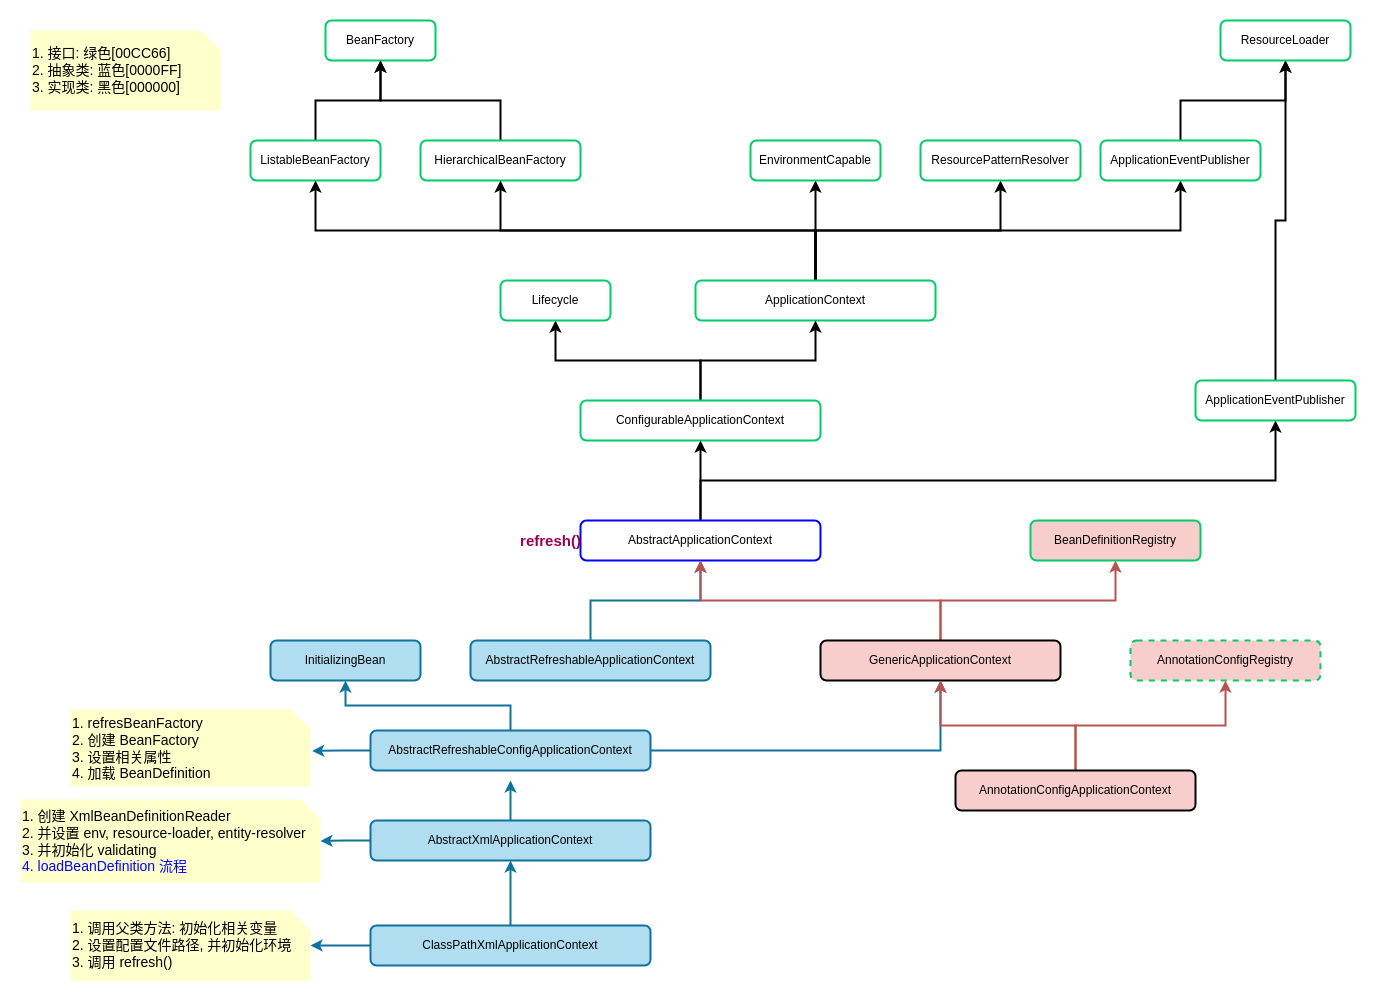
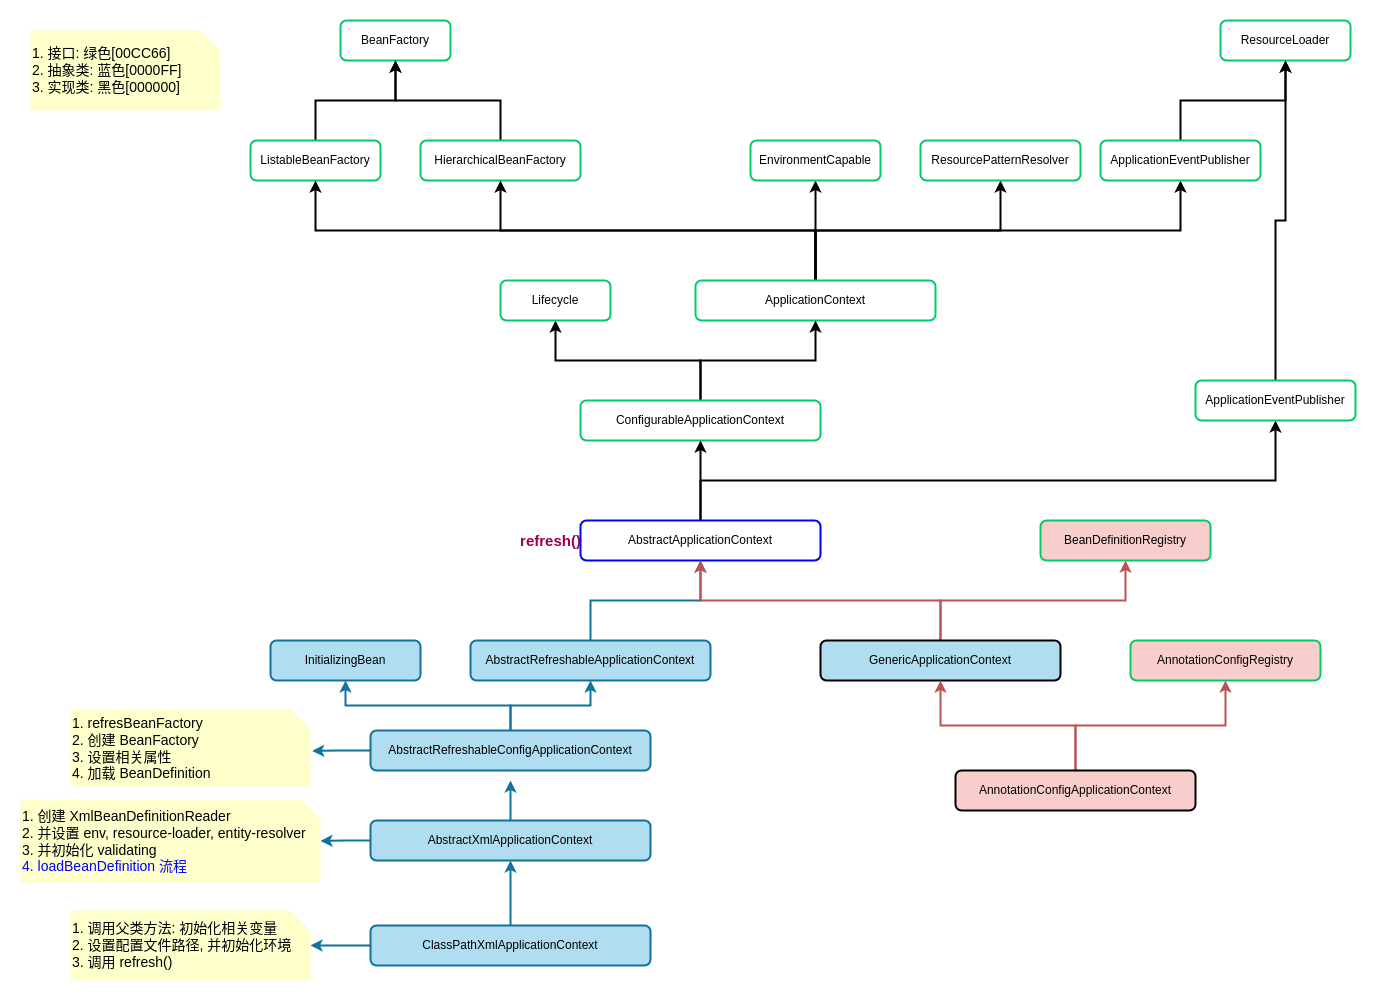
  <mxCell id="0" />
  <mxCell id="1" parent="0" />
- <mxCell id="2" value="BeanFactory" style="rounded=1;whiteSpace=wrap;html=1;strokeWidth=2;strokeColor=#00CC66;" parent="1" vertex="1"><mxGeometry x="325" y="20" width="110" height="40" as="geometry" /></mxCell>
+ <mxCell id="2" value="BeanFactory" style="rounded=1;whiteSpace=wrap;html=1;strokeWidth=2;strokeColor=#00CC66;" parent="1" vertex="1"><mxGeometry x="340" y="20" width="110" height="40" as="geometry" /></mxCell>
  <mxCell id="3" style="edgeStyle=orthogonalEdgeStyle;rounded=0;orthogonalLoop=1;jettySize=auto;html=1;entryX=0.5;entryY=1;entryDx=0;entryDy=0;strokeWidth=2;" parent="1" source="4" target="2" edge="1"><mxGeometry relative="1" as="geometry" /></mxCell>
  <mxCell id="4" value="ListableBeanFactory" style="rounded=1;whiteSpace=wrap;html=1;strokeWidth=2;strokeColor=#00CC66;" parent="1" vertex="1"><mxGeometry x="250" y="140" width="130" height="40" as="geometry" /></mxCell>
  <mxCell id="5" style="edgeStyle=orthogonalEdgeStyle;rounded=0;orthogonalLoop=1;jettySize=auto;html=1;entryX=0.5;entryY=1;entryDx=0;entryDy=0;strokeWidth=2;" parent="1" source="6" target="2" edge="1"><mxGeometry relative="1" as="geometry" /></mxCell>
  <mxCell id="6" value="HierarchicalBeanFactory" style="rounded=1;whiteSpace=wrap;html=1;strokeWidth=2;strokeColor=#00CC66;" parent="1" vertex="1"><mxGeometry x="420" y="140" width="160" height="40" as="geometry" /></mxCell>
  <mxCell id="7" style="edgeStyle=orthogonalEdgeStyle;rounded=0;orthogonalLoop=1;jettySize=auto;html=1;exitX=0.5;exitY=0;exitDx=0;exitDy=0;entryX=0.5;entryY=1;entryDx=0;entryDy=0;strokeWidth=2;" parent="1" source="12" target="6" edge="1"><mxGeometry relative="1" as="geometry" /></mxCell>
  <mxCell id="8" style="edgeStyle=orthogonalEdgeStyle;rounded=0;orthogonalLoop=1;jettySize=auto;html=1;exitX=0.5;exitY=0;exitDx=0;exitDy=0;entryX=0.5;entryY=1;entryDx=0;entryDy=0;strokeWidth=2;" parent="1" source="12" target="14" edge="1"><mxGeometry relative="1" as="geometry" /></mxCell>
  <mxCell id="9" style="edgeStyle=orthogonalEdgeStyle;rounded=0;orthogonalLoop=1;jettySize=auto;html=1;strokeWidth=2;" parent="1" source="12" target="13" edge="1"><mxGeometry relative="1" as="geometry" /></mxCell>
  <mxCell id="10" style="edgeStyle=orthogonalEdgeStyle;rounded=0;orthogonalLoop=1;jettySize=auto;html=1;strokeWidth=2;exitX=0.5;exitY=0;exitDx=0;exitDy=0;" parent="1" source="12" target="16" edge="1"><mxGeometry relative="1" as="geometry" /></mxCell>
  <mxCell id="11" style="edgeStyle=orthogonalEdgeStyle;rounded=0;orthogonalLoop=1;jettySize=auto;html=1;strokeWidth=2;exitX=0.5;exitY=0;exitDx=0;exitDy=0;exitPerimeter=0;" parent="1" source="12" target="4" edge="1"><mxGeometry relative="1" as="geometry" /></mxCell>
  <mxCell id="12" value="ApplicationContext" style="rounded=1;whiteSpace=wrap;html=1;strokeWidth=2;strokeColor=#00CC66;" parent="1" vertex="1"><mxGeometry x="695" y="280" width="240" height="40" as="geometry" /></mxCell>
  <mxCell id="13" value="EnvironmentCapable" style="rounded=1;whiteSpace=wrap;html=1;strokeWidth=2;strokeColor=#00CC66;" parent="1" vertex="1"><mxGeometry x="750" y="140" width="130" height="40" as="geometry" /></mxCell>
  <mxCell id="14" value="ResourcePatternResolver" style="rounded=1;whiteSpace=wrap;html=1;strokeWidth=2;strokeColor=#00CC66;" parent="1" vertex="1"><mxGeometry x="920" y="140" width="160" height="40" as="geometry" /></mxCell>
  <mxCell id="15" style="edgeStyle=orthogonalEdgeStyle;rounded=0;orthogonalLoop=1;jettySize=auto;html=1;entryX=0.5;entryY=1;entryDx=0;entryDy=0;strokeWidth=2;" parent="1" source="16" target="17" edge="1"><mxGeometry relative="1" as="geometry" /></mxCell>
  <mxCell id="16" value="ApplicationEventPublisher" style="rounded=1;whiteSpace=wrap;html=1;strokeWidth=2;strokeColor=#00CC66;" parent="1" vertex="1"><mxGeometry x="1100" y="140" width="160" height="40" as="geometry" /></mxCell>
  <mxCell id="17" value="ResourceLoader" style="rounded=1;whiteSpace=wrap;html=1;strokeWidth=2;strokeColor=#00CC66;" parent="1" vertex="1"><mxGeometry x="1220" y="20" width="130" height="40" as="geometry" /></mxCell>
  <mxCell id="18" style="edgeStyle=orthogonalEdgeStyle;rounded=0;orthogonalLoop=1;jettySize=auto;html=1;entryX=0.5;entryY=1;entryDx=0;entryDy=0;strokeWidth=2;" parent="1" source="20" target="21" edge="1"><mxGeometry relative="1" as="geometry" /></mxCell>
  <mxCell id="19" style="edgeStyle=orthogonalEdgeStyle;rounded=0;orthogonalLoop=1;jettySize=auto;html=1;entryX=0.5;entryY=1;entryDx=0;entryDy=0;strokeWidth=2;" parent="1" source="20" target="12" edge="1"><mxGeometry relative="1" as="geometry" /></mxCell>
  <mxCell id="20" value="ConfigurableApplicationContext" style="rounded=1;whiteSpace=wrap;html=1;strokeWidth=2;strokeColor=#00CC66;" parent="1" vertex="1"><mxGeometry x="580" y="400" width="240" height="40" as="geometry" /></mxCell>
  <mxCell id="21" value="Lifecycle" style="rounded=1;whiteSpace=wrap;html=1;strokeWidth=2;strokeColor=#00CC66;" parent="1" vertex="1"><mxGeometry x="500" y="280" width="110" height="40" as="geometry" /></mxCell>
  <mxCell id="22" style="edgeStyle=orthogonalEdgeStyle;rounded=0;orthogonalLoop=1;jettySize=auto;html=1;strokeWidth=2;" parent="1" source="24" target="20" edge="1"><mxGeometry relative="1" as="geometry" /></mxCell>
  <mxCell id="23" style="edgeStyle=orthogonalEdgeStyle;rounded=0;orthogonalLoop=1;jettySize=auto;html=1;strokeWidth=2;exitX=0.5;exitY=0;exitDx=0;exitDy=0;" parent="1" source="24" target="26" edge="1"><mxGeometry relative="1" as="geometry"><Array as="points"><mxPoint x="700" y="480" /><mxPoint x="1275" y="480" /></Array></mxGeometry></mxCell>
  <mxCell id="24" value="AbstractApplicationContext" style="rounded=1;whiteSpace=wrap;html=1;strokeWidth=2;strokeColor=#0000FF;" parent="1" vertex="1"><mxGeometry x="580" y="520" width="240" height="40" as="geometry" /></mxCell>
  <mxCell id="25" style="edgeStyle=orthogonalEdgeStyle;rounded=0;orthogonalLoop=1;jettySize=auto;html=1;entryX=0.5;entryY=1;entryDx=0;entryDy=0;strokeWidth=2;" parent="1" source="26" target="17" edge="1"><mxGeometry relative="1" as="geometry" /></mxCell>
  <mxCell id="26" value="ApplicationEventPublisher" style="rounded=1;whiteSpace=wrap;html=1;strokeWidth=2;strokeColor=#00CC66;" parent="1" vertex="1"><mxGeometry x="1195" y="380" width="160" height="40" as="geometry" /></mxCell>
  <mxCell id="27" style="edgeStyle=orthogonalEdgeStyle;rounded=0;orthogonalLoop=1;jettySize=auto;html=1;entryX=0.5;entryY=1;entryDx=0;entryDy=0;strokeWidth=2;fillColor=#b1ddf0;strokeColor=#10739e;" edge="1" parent="1" source="28" target="24"><mxGeometry relative="1" as="geometry" /></mxCell>
  <mxCell id="28" value="AbstractRefreshableApplicationContext" style="rounded=1;whiteSpace=wrap;html=1;strokeWidth=2;fillColor=#b1ddf0;strokeColor=#10739e;" parent="1" vertex="1"><mxGeometry x="470" y="640" width="240" height="40" as="geometry" /></mxCell>
- <mxCell id="29" style="edgeStyle=orthogonalEdgeStyle;rounded=0;orthogonalLoop=1;jettySize=auto;html=1;strokeWidth=2;fillColor=#b1ddf0;strokeColor=#10739e;" edge="1" parent="1" source="32" target="43"><mxGeometry relative="1" as="geometry" /></mxCell>
+ <mxCell id="29" style="edgeStyle=orthogonalEdgeStyle;rounded=0;orthogonalLoop=1;jettySize=auto;html=1;strokeWidth=2;fillColor=#b1ddf0;strokeColor=#10739e;" edge="1" parent="1" source="32" target="28"><mxGeometry relative="1" as="geometry" /></mxCell>
  <mxCell id="30" style="edgeStyle=orthogonalEdgeStyle;rounded=0;orthogonalLoop=1;jettySize=auto;html=1;exitX=0.5;exitY=0;exitDx=0;exitDy=0;entryX=0.5;entryY=1;entryDx=0;entryDy=0;strokeWidth=2;fillColor=#b1ddf0;strokeColor=#10739e;" edge="1" parent="1" source="32" target="33"><mxGeometry relative="1" as="geometry" /></mxCell>
  <mxCell id="31" value="" style="edgeStyle=orthogonalEdgeStyle;rounded=0;orthogonalLoop=1;jettySize=auto;html=1;strokeWidth=2;entryX=1.007;entryY=0.538;entryDx=0;entryDy=0;entryPerimeter=0;fillColor=#b1ddf0;strokeColor=#10739e;" edge="1" parent="1" source="32" target="51"><mxGeometry relative="1" as="geometry"><mxPoint x="290" y="750" as="targetPoint" /></mxGeometry></mxCell>
  <mxCell id="32" value="AbstractRefreshableConfigApplicationContext" style="rounded=1;whiteSpace=wrap;html=1;strokeWidth=2;fillColor=#b1ddf0;strokeColor=#10739e;" vertex="1" parent="1"><mxGeometry x="370" y="730" width="280" height="40" as="geometry" /></mxCell>
  <mxCell id="33" value="InitializingBean" style="rounded=1;whiteSpace=wrap;html=1;strokeWidth=2;fillColor=#b1ddf0;strokeColor=#10739e;" vertex="1" parent="1"><mxGeometry x="270" y="640" width="150" height="40" as="geometry" /></mxCell>
  <mxCell id="34" style="edgeStyle=orthogonalEdgeStyle;rounded=0;orthogonalLoop=1;jettySize=auto;html=1;entryX=0.5;entryY=1;entryDx=0;entryDy=0;strokeWidth=2;fillColor=#b1ddf0;strokeColor=#10739e;" edge="1" parent="1" source="36"><mxGeometry relative="1" as="geometry"><mxPoint x="510" y="780" as="targetPoint" /></mxGeometry></mxCell>
  <mxCell id="35" style="edgeStyle=orthogonalEdgeStyle;rounded=0;orthogonalLoop=1;jettySize=auto;html=1;strokeWidth=2;fillColor=#b1ddf0;strokeColor=#10739e;" edge="1" parent="1" source="36" target="52"><mxGeometry relative="1" as="geometry" /></mxCell>
  <mxCell id="36" value="AbstractXmlApplicationContext" style="rounded=1;whiteSpace=wrap;html=1;strokeWidth=2;fillColor=#b1ddf0;strokeColor=#10739e;" vertex="1" parent="1"><mxGeometry x="370" y="820" width="280" height="40" as="geometry" /></mxCell>
  <mxCell id="37" style="edgeStyle=orthogonalEdgeStyle;rounded=0;orthogonalLoop=1;jettySize=auto;html=1;strokeWidth=2;fillColor=#b1ddf0;strokeColor=#10739e;" edge="1" parent="1" source="39" target="36"><mxGeometry relative="1" as="geometry" /></mxCell>
  <mxCell id="38" style="edgeStyle=orthogonalEdgeStyle;rounded=0;orthogonalLoop=1;jettySize=auto;html=1;strokeWidth=2;fillColor=#b1ddf0;strokeColor=#10739e;" edge="1" parent="1" source="39" target="49"><mxGeometry relative="1" as="geometry" /></mxCell>
  <mxCell id="39" value="ClassPathXmlApplicationContext" style="rounded=1;whiteSpace=wrap;html=1;strokeWidth=2;fillColor=#b1ddf0;strokeColor=#10739e;" vertex="1" parent="1"><mxGeometry x="370" y="925" width="280" height="40" as="geometry" /></mxCell>
  <mxCell id="40" value="&lt;b&gt;&lt;font color=&quot;#99004d&quot; style=&quot;font-size: 15px&quot;&gt;refresh()&lt;/font&gt;&lt;/b&gt;" style="text;html=1;align=center;verticalAlign=middle;resizable=0;points=[];autosize=1;strokeColor=none;strokeWidth=2;" vertex="1" parent="1"><mxGeometry x="510" y="530" width="80" height="20" as="geometry" /></mxCell>
  <mxCell id="41" style="edgeStyle=orthogonalEdgeStyle;rounded=0;orthogonalLoop=1;jettySize=auto;html=1;entryX=0.5;entryY=1;entryDx=0;entryDy=0;strokeWidth=2;fillColor=#f8cecc;strokeColor=#b85450;" edge="1" parent="1" source="43" target="24"><mxGeometry relative="1" as="geometry" /></mxCell>
  <mxCell id="42" style="edgeStyle=orthogonalEdgeStyle;rounded=0;orthogonalLoop=1;jettySize=auto;html=1;entryX=0.5;entryY=1;entryDx=0;entryDy=0;strokeWidth=2;fillColor=#f8cecc;strokeColor=#b85450;" edge="1" parent="1" source="43" target="44"><mxGeometry relative="1" as="geometry" /></mxCell>
- <mxCell id="43" value="GenericApplicationContext" style="rounded=1;whiteSpace=wrap;html=1;strokeWidth=2;fillColor=#f8cecc;" vertex="1" parent="1"><mxGeometry x="820" y="640" width="240" height="40" as="geometry" /></mxCell>
- <mxCell id="44" value="BeanDefinitionRegistry" style="rounded=1;whiteSpace=wrap;html=1;strokeWidth=2;fillColor=#f8cecc;strokeColor=#00CC66;" vertex="1" parent="1"><mxGeometry x="1030" y="520" width="170" height="40" as="geometry" /></mxCell>
+ <mxCell id="43" value="GenericApplicationContext" style="rounded=1;whiteSpace=wrap;html=1;strokeWidth=2;fillColor=#b1ddf0;" vertex="1" parent="1"><mxGeometry x="820" y="640" width="240" height="40" as="geometry" /></mxCell>
+ <mxCell id="44" value="BeanDefinitionRegistry" style="rounded=1;whiteSpace=wrap;html=1;strokeWidth=2;fillColor=#f8cecc;strokeColor=#00CC66;" vertex="1" parent="1"><mxGeometry x="1040" y="520" width="170" height="40" as="geometry" /></mxCell>
  <mxCell id="45" style="edgeStyle=orthogonalEdgeStyle;rounded=0;orthogonalLoop=1;jettySize=auto;html=1;strokeWidth=2;fillColor=#f8cecc;strokeColor=#b85450;" edge="1" parent="1" source="47" target="43"><mxGeometry relative="1" as="geometry" /></mxCell>
  <mxCell id="46" style="edgeStyle=orthogonalEdgeStyle;rounded=0;orthogonalLoop=1;jettySize=auto;html=1;entryX=0.5;entryY=1;entryDx=0;entryDy=0;strokeWidth=2;fillColor=#f8cecc;strokeColor=#b85450;" edge="1" parent="1" source="47" target="48"><mxGeometry relative="1" as="geometry" /></mxCell>
  <mxCell id="47" value="AnnotationConfigApplicationContext" style="rounded=1;whiteSpace=wrap;html=1;strokeWidth=2;fillColor=#f8cecc;" vertex="1" parent="1"><mxGeometry x="955" y="770" width="240" height="40" as="geometry" /></mxCell>
- <mxCell id="48" value="AnnotationConfigRegistry" style="rounded=1;whiteSpace=wrap;html=1;strokeWidth=2;fillColor=#f8cecc;strokeColor=#00CC66;dashed=1;" vertex="1" parent="1"><mxGeometry x="1130" y="640" width="190" height="40" as="geometry" /></mxCell>
+ <mxCell id="48" value="AnnotationConfigRegistry" style="rounded=1;whiteSpace=wrap;html=1;strokeWidth=2;fillColor=#f8cecc;strokeColor=#00CC66;" vertex="1" parent="1"><mxGeometry x="1130" y="640" width="190" height="40" as="geometry" /></mxCell>
  <mxCell id="49" value="1. 调用父类方法: 初始化相关变量&lt;br&gt;2. 设置配置文件路径, 并初始化环境&lt;br&gt;3. 调用 refresh()&amp;nbsp;" style="shape=note;strokeWidth=1;fontSize=14;size=20;whiteSpace=wrap;html=1;align=left;fillColor=#FFFFCC;strokeColor=none;" vertex="1" parent="1"><mxGeometry x="70" y="910" width="240" height="70" as="geometry" /></mxCell>
  <mxCell id="50" value="1. 接口: 绿色[00CC66]&lt;br&gt;2. 抽象类: 蓝色[0000FF]&amp;nbsp;&lt;br&gt;3. 实现类: 黑色[000000]" style="shape=note;strokeWidth=1;fontSize=14;size=20;whiteSpace=wrap;html=1;align=left;fillColor=#FFFFCC;strokeColor=none;" vertex="1" parent="1"><mxGeometry x="30" y="30" width="190" height="80" as="geometry" /></mxCell>
  <mxCell id="51" value="1. refresBeanFactory&lt;br&gt;2. 创建 BeanFactory&lt;br&gt;3. 设置相关属性&lt;br&gt;4. 加载 BeanDefinition" style="shape=note;strokeWidth=1;fontSize=14;size=20;whiteSpace=wrap;html=1;align=left;fillColor=#FFFFCC;strokeColor=none;" vertex="1" parent="1"><mxGeometry x="70" y="709" width="240" height="77" as="geometry" /></mxCell>
  <mxCell id="52" value="1. 创建 XmlBeanDefinitionReader&lt;br&gt;2. 并设置 env, resource-loader, entity-resolver&lt;br&gt;3. 并初始化 validating&lt;br&gt;&lt;font color=&quot;#0000ff&quot;&gt;4. loadBeanDefinition 流程&lt;/font&gt;" style="shape=note;strokeWidth=1;fontSize=14;size=20;whiteSpace=wrap;html=1;align=left;fillColor=#FFFFCC;strokeColor=none;" vertex="1" parent="1"><mxGeometry x="20" y="799" width="300" height="83" as="geometry" /></mxCell>
